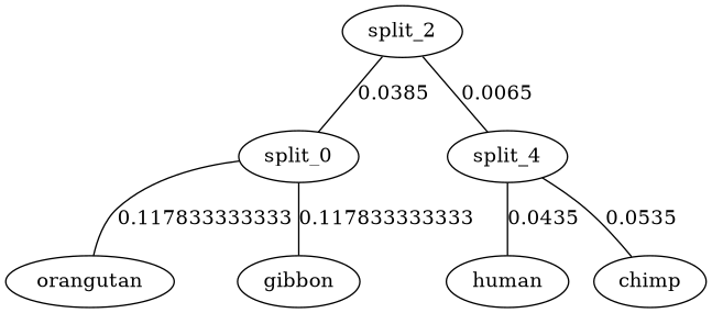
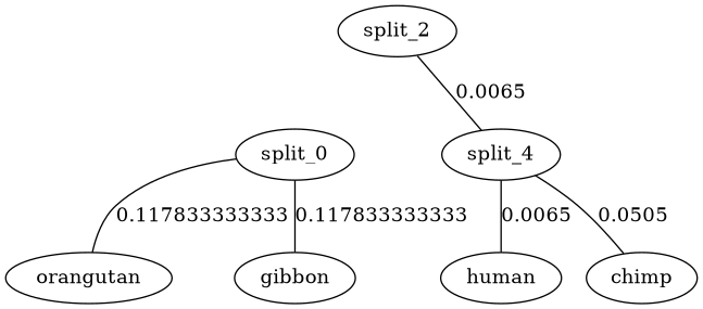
  graph {
    fontname="DejaVu Serif"
    node [fontname="DejaVu Serif"]
    edge [fontname="DejaVu Serif"]
    split_0
    orangutan
    gibbon
    n4 [label=split_4]
    human
    chimp
    split_2
    split_0 -- orangutan [label=0.117833333333]
    split_0 -- gibbon [label=0.117833333333]
-   n4 -- human [label=0.0435]
-   n4 -- chimp [label=0.0535]
-   split_2 -- split_0 [label=0.0385]
+   n4 -- human [label=0.0065]
+   n4 -- chimp [label=0.0505]
    split_2 -- n4 [label=0.0065]
  }
